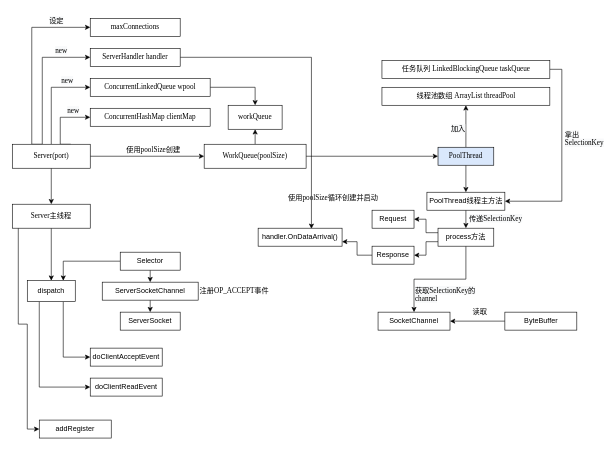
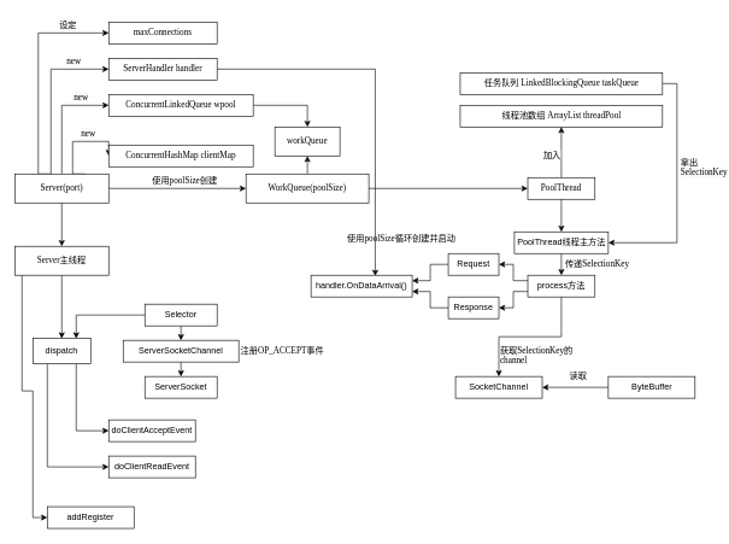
  <mxCell id="0" />
  <mxCell id="1" parent="0" />
  <mxCell id="2" style="edgeStyle=orthogonalEdgeStyle;rounded=0;orthogonalLoop=1;jettySize=auto;html=1;exitX=1;exitY=0.5;exitDx=0;exitDy=0;entryX=0;entryY=0.5;entryDx=0;entryDy=0;" edge="1" parent="1" source="8" target="14"><mxGeometry relative="1" as="geometry" /></mxCell>
  <mxCell id="3" style="edgeStyle=orthogonalEdgeStyle;rounded=0;orthogonalLoop=1;jettySize=auto;html=1;exitX=0.75;exitY=0;exitDx=0;exitDy=0;entryX=0;entryY=0.5;entryDx=0;entryDy=0;" edge="1" parent="1" source="8" target="20"><mxGeometry relative="1" as="geometry"><Array as="points"><mxPoint x="100" y="240" /><mxPoint x="100" y="195" /></Array></mxGeometry></mxCell>
  <mxCell id="4" style="edgeStyle=orthogonalEdgeStyle;rounded=0;orthogonalLoop=1;jettySize=auto;html=1;exitX=0.5;exitY=0;exitDx=0;exitDy=0;entryX=0;entryY=0.5;entryDx=0;entryDy=0;" edge="1" parent="1" source="8" target="19"><mxGeometry relative="1" as="geometry" /></mxCell>
  <mxCell id="5" style="edgeStyle=orthogonalEdgeStyle;rounded=0;orthogonalLoop=1;jettySize=auto;html=1;exitX=0.25;exitY=0;exitDx=0;exitDy=0;entryX=0;entryY=0.5;entryDx=0;entryDy=0;" edge="1" parent="1" source="8" target="17"><mxGeometry relative="1" as="geometry"><Array as="points"><mxPoint x="70" y="240" /><mxPoint x="70" y="95" /></Array></mxGeometry></mxCell>
  <mxCell id="6" style="edgeStyle=orthogonalEdgeStyle;rounded=0;orthogonalLoop=1;jettySize=auto;html=1;exitX=0.5;exitY=1;exitDx=0;exitDy=0;entryX=0.5;entryY=0;entryDx=0;entryDy=0;" edge="1" parent="1" source="8" target="11"><mxGeometry relative="1" as="geometry" /></mxCell>
  <mxCell id="7" style="edgeStyle=orthogonalEdgeStyle;rounded=0;orthogonalLoop=1;jettySize=auto;html=1;exitX=0.25;exitY=0;exitDx=0;exitDy=0;entryX=0;entryY=0.5;entryDx=0;entryDy=0;" edge="1" parent="1" source="8" target="29"><mxGeometry relative="1" as="geometry" /></mxCell>
  <mxCell id="8" value="Server(port)" style="rounded=0;whiteSpace=wrap;html=1;fontFamily=Microsoft Yahei Mono;" vertex="1" parent="1"><mxGeometry x="20" y="240" width="130" height="40" as="geometry" /></mxCell>
  <mxCell id="9" style="edgeStyle=orthogonalEdgeStyle;rounded=0;orthogonalLoop=1;jettySize=auto;html=1;exitX=0.5;exitY=1;exitDx=0;exitDy=0;entryX=0.5;entryY=0;entryDx=0;entryDy=0;" edge="1" parent="1" source="11" target="62"><mxGeometry relative="1" as="geometry" /></mxCell>
  <mxCell id="10" style="edgeStyle=orthogonalEdgeStyle;rounded=0;orthogonalLoop=1;jettySize=auto;html=1;entryX=0;entryY=0.5;entryDx=0;entryDy=0;" edge="1" parent="1" source="11" target="65"><mxGeometry relative="1" as="geometry"><Array as="points"><mxPoint x="30" y="540" /><mxPoint x="45" y="540" /><mxPoint x="45" y="715" /></Array></mxGeometry></mxCell>
  <mxCell id="11" value="Server主线程" style="rounded=0;whiteSpace=wrap;html=1;fontFamily=Microsoft Yahei Mono;" vertex="1" parent="1"><mxGeometry x="20" y="340" width="130" height="40" as="geometry" /></mxCell>
  <mxCell id="12" style="edgeStyle=orthogonalEdgeStyle;rounded=0;orthogonalLoop=1;jettySize=auto;html=1;exitX=1;exitY=0.5;exitDx=0;exitDy=0;entryX=0;entryY=0.5;entryDx=0;entryDy=0;" edge="1" parent="1" source="14" target="26"><mxGeometry relative="1" as="geometry" /></mxCell>
  <mxCell id="13" style="edgeStyle=orthogonalEdgeStyle;rounded=0;orthogonalLoop=1;jettySize=auto;html=1;exitX=0.5;exitY=0;exitDx=0;exitDy=0;entryX=0.5;entryY=1;entryDx=0;entryDy=0;" edge="1" parent="1" source="14" target="34"><mxGeometry relative="1" as="geometry" /></mxCell>
  <mxCell id="14" value="WorkQueue(poolSize)" style="rounded=0;whiteSpace=wrap;html=1;fontFamily=Microsoft Yahei Mono;" vertex="1" parent="1"><mxGeometry x="340" y="240" width="170" height="40" as="geometry" /></mxCell>
  <mxCell id="15" value="&lt;span style=&quot;font-family: &amp;#34;microsoft yahei mono&amp;#34;&quot;&gt;使用poolSize创建&lt;/span&gt;" style="text;html=1;align=center;verticalAlign=middle;resizable=0;points=[];autosize=1;" vertex="1" parent="1"><mxGeometry x="195" y="240" width="120" height="20" as="geometry" /></mxCell>
  <mxCell id="16" style="edgeStyle=orthogonalEdgeStyle;rounded=0;orthogonalLoop=1;jettySize=auto;html=1;exitX=1;exitY=0.5;exitDx=0;exitDy=0;entryX=0.635;entryY=0.033;entryDx=0;entryDy=0;entryPerimeter=0;" edge="1" parent="1" source="17" target="48"><mxGeometry relative="1" as="geometry" /></mxCell>
  <mxCell id="17" value="&lt;font face=&quot;Microsoft Yahei Mono&quot;&gt;ServerHandler handler&lt;/font&gt;" style="rounded=0;whiteSpace=wrap;html=1;" vertex="1" parent="1"><mxGeometry x="150" y="80" width="150" height="30" as="geometry" /></mxCell>
  <mxCell id="18" style="edgeStyle=orthogonalEdgeStyle;rounded=0;orthogonalLoop=1;jettySize=auto;html=1;exitX=1;exitY=0.5;exitDx=0;exitDy=0;" edge="1" parent="1" source="19" target="34"><mxGeometry relative="1" as="geometry" /></mxCell>
  <mxCell id="19" value="&lt;font face=&quot;Microsoft Yahei Mono&quot;&gt;ConcurrentLinkedQueue wpool&lt;/font&gt;" style="rounded=0;whiteSpace=wrap;html=1;" vertex="1" parent="1"><mxGeometry x="150" y="130" width="200" height="30" as="geometry" /></mxCell>
- <mxCell id="20" value="&lt;font face=&quot;Microsoft Yahei Mono&quot;&gt;ConcurrentHashMap clientMap&lt;/font&gt;" style="rounded=0;whiteSpace=wrap;html=1;" vertex="1" parent="1"><mxGeometry x="150" y="180" width="200" height="30" as="geometry" /></mxCell>
+ <mxCell id="20" value="&lt;font face=&quot;Microsoft Yahei Mono&quot;&gt;ConcurrentHashMap clientMap&lt;/font&gt;" style="rounded=0;whiteSpace=wrap;html=1;" vertex="1" parent="1"><mxGeometry x="150" y="200" width="200" height="30" as="geometry" /></mxCell>
  <mxCell id="21" style="edgeStyle=orthogonalEdgeStyle;rounded=0;orthogonalLoop=1;jettySize=auto;html=1;exitX=1;exitY=0.5;exitDx=0;exitDy=0;entryX=1;entryY=0.5;entryDx=0;entryDy=0;" edge="1" parent="1" source="22" target="36"><mxGeometry relative="1" as="geometry" /></mxCell>
  <mxCell id="22" value="&lt;font face=&quot;Microsoft Yahei Mono&quot;&gt;任务队列 LinkedBlockingQueue taskQueue&lt;/font&gt;" style="rounded=0;whiteSpace=wrap;html=1;" vertex="1" parent="1"><mxGeometry x="636.5" y="100" width="280" height="30" as="geometry" /></mxCell>
  <mxCell id="23" value="&lt;font face=&quot;Microsoft Yahei Mono&quot;&gt;线程池数组 ArrayList threadPool&lt;/font&gt;" style="rounded=0;whiteSpace=wrap;html=1;" vertex="1" parent="1"><mxGeometry x="636.5" y="145" width="280" height="30" as="geometry" /></mxCell>
  <mxCell id="24" style="edgeStyle=orthogonalEdgeStyle;rounded=0;orthogonalLoop=1;jettySize=auto;html=1;exitX=0.5;exitY=1;exitDx=0;exitDy=0;entryX=0.5;entryY=0;entryDx=0;entryDy=0;" edge="1" parent="1" source="26" target="36"><mxGeometry relative="1" as="geometry" /></mxCell>
  <mxCell id="25" style="edgeStyle=orthogonalEdgeStyle;rounded=0;orthogonalLoop=1;jettySize=auto;html=1;exitX=0.5;exitY=0;exitDx=0;exitDy=0;entryX=0.5;entryY=1;entryDx=0;entryDy=0;" edge="1" parent="1" source="26" target="23"><mxGeometry relative="1" as="geometry" /></mxCell>
- <mxCell id="26" value="&lt;font face=&quot;Microsoft Yahei Mono&quot;&gt;PoolThread&lt;/font&gt;" style="rounded=0;whiteSpace=wrap;html=1;fillColor=#dae8fc;" vertex="1" parent="1"><mxGeometry x="730" y="245" width="93" height="30" as="geometry" /></mxCell>
+ <mxCell id="26" value="&lt;font face=&quot;Microsoft Yahei Mono&quot;&gt;PoolThread&lt;/font&gt;" style="rounded=0;whiteSpace=wrap;html=1;" vertex="1" parent="1"><mxGeometry x="730" y="245" width="93" height="30" as="geometry" /></mxCell>
  <mxCell id="27" value="&lt;span style=&quot;color: rgb(0 , 0 , 0) ; font-family: &amp;#34;microsoft yahei mono&amp;#34; ; font-size: 12px ; font-style: normal ; font-weight: 400 ; letter-spacing: normal ; text-align: center ; text-indent: 0px ; text-transform: none ; word-spacing: 0px ; background-color: rgb(248 , 249 , 250) ; display: inline ; float: none&quot;&gt;加入&lt;/span&gt;" style="text;whiteSpace=wrap;html=1;" vertex="1" parent="1"><mxGeometry x="750" y="200" width="30" height="20" as="geometry" /></mxCell>
  <mxCell id="28" value="&lt;span style=&quot;font-family: &amp;#34;microsoft yahei mono&amp;#34;&quot;&gt;使用poolSize循环创建并启动&lt;/span&gt;" style="text;html=1;align=center;verticalAlign=middle;resizable=0;points=[];autosize=1;" vertex="1" parent="1"><mxGeometry x="465" y="320" width="180" height="20" as="geometry" /></mxCell>
  <mxCell id="29" value="&lt;font face=&quot;Microsoft Yahei Mono&quot;&gt;maxConnections&lt;/font&gt;" style="rounded=0;whiteSpace=wrap;html=1;" vertex="1" parent="1"><mxGeometry x="150" y="30" width="150" height="30" as="geometry" /></mxCell>
  <mxCell id="30" value="&lt;span style=&quot;color: rgb(0, 0, 0); font-family: &amp;quot;microsoft yahei mono&amp;quot;; font-size: 12px; font-style: normal; font-weight: 400; letter-spacing: normal; text-align: center; text-indent: 0px; text-transform: none; word-spacing: 0px; background-color: rgb(248, 249, 250); display: inline; float: none;&quot;&gt;设定&lt;/span&gt;" style="text;whiteSpace=wrap;html=1;" vertex="1" parent="1"><mxGeometry x="80" y="20" width="30" height="20" as="geometry" /></mxCell>
  <mxCell id="31" value="&lt;span style=&quot;color: rgb(0 , 0 , 0) ; font-family: &amp;#34;microsoft yahei mono&amp;#34; ; font-size: 12px ; font-style: normal ; font-weight: 400 ; letter-spacing: normal ; text-align: center ; text-indent: 0px ; text-transform: none ; word-spacing: 0px ; background-color: rgb(248 , 249 , 250) ; display: inline ; float: none&quot;&gt;new&lt;/span&gt;" style="text;whiteSpace=wrap;html=1;" vertex="1" parent="1"><mxGeometry x="90" y="70" width="30" height="20" as="geometry" /></mxCell>
  <mxCell id="32" value="&lt;span style=&quot;color: rgb(0 , 0 , 0) ; font-family: &amp;#34;microsoft yahei mono&amp;#34; ; font-size: 12px ; font-style: normal ; font-weight: 400 ; letter-spacing: normal ; text-align: center ; text-indent: 0px ; text-transform: none ; word-spacing: 0px ; background-color: rgb(248 , 249 , 250) ; display: inline ; float: none&quot;&gt;new&lt;/span&gt;" style="text;whiteSpace=wrap;html=1;" vertex="1" parent="1"><mxGeometry x="100" y="120" width="30" height="20" as="geometry" /></mxCell>
  <mxCell id="33" value="&lt;span style=&quot;color: rgb(0 , 0 , 0) ; font-family: &amp;#34;microsoft yahei mono&amp;#34; ; font-size: 12px ; font-style: normal ; font-weight: 400 ; letter-spacing: normal ; text-align: center ; text-indent: 0px ; text-transform: none ; word-spacing: 0px ; background-color: rgb(248 , 249 , 250) ; display: inline ; float: none&quot;&gt;new&lt;/span&gt;" style="text;whiteSpace=wrap;html=1;" vertex="1" parent="1"><mxGeometry x="110" y="170" width="30" height="20" as="geometry" /></mxCell>
  <mxCell id="34" value="workQueue" style="rounded=0;whiteSpace=wrap;html=1;fontFamily=Microsoft Yahei Mono;" vertex="1" parent="1"><mxGeometry x="380" y="175" width="90" height="40" as="geometry" /></mxCell>
  <mxCell id="35" style="edgeStyle=orthogonalEdgeStyle;rounded=0;orthogonalLoop=1;jettySize=auto;html=1;exitX=0.5;exitY=1;exitDx=0;exitDy=0;entryX=0.5;entryY=0;entryDx=0;entryDy=0;" edge="1" parent="1" source="36" target="41"><mxGeometry relative="1" as="geometry" /></mxCell>
  <mxCell id="36" value="PoolThread线程主方法" style="rounded=0;whiteSpace=wrap;html=1;" vertex="1" parent="1"><mxGeometry x="711.5" y="320" width="130" height="30" as="geometry" /></mxCell>
  <mxCell id="37" value="&lt;span style=&quot;color: rgb(0 , 0 , 0) ; font-family: &amp;#34;microsoft yahei mono&amp;#34; ; font-size: 12px ; font-style: normal ; font-weight: 400 ; letter-spacing: normal ; text-align: center ; text-indent: 0px ; text-transform: none ; word-spacing: 0px ; background-color: rgb(248 , 249 , 250) ; display: inline ; float: none&quot;&gt;拿出SelectionKey&lt;/span&gt;" style="text;whiteSpace=wrap;html=1;" vertex="1" parent="1"><mxGeometry x="940" y="210" width="30" height="20" as="geometry" /></mxCell>
  <mxCell id="38" style="edgeStyle=orthogonalEdgeStyle;rounded=0;orthogonalLoop=1;jettySize=auto;html=1;exitX=0.5;exitY=1;exitDx=0;exitDy=0;entryX=0.5;entryY=0;entryDx=0;entryDy=0;" edge="1" parent="1" source="41" target="43"><mxGeometry relative="1" as="geometry" /></mxCell>
  <mxCell id="39" style="edgeStyle=orthogonalEdgeStyle;rounded=0;orthogonalLoop=1;jettySize=auto;html=1;exitX=0;exitY=0.25;exitDx=0;exitDy=0;entryX=1;entryY=0.5;entryDx=0;entryDy=0;" edge="1" parent="1" source="41" target="50"><mxGeometry relative="1" as="geometry" /></mxCell>
  <mxCell id="40" style="edgeStyle=orthogonalEdgeStyle;rounded=0;orthogonalLoop=1;jettySize=auto;html=1;exitX=0;exitY=0.75;exitDx=0;exitDy=0;entryX=1;entryY=0.5;entryDx=0;entryDy=0;" edge="1" parent="1" source="41" target="52"><mxGeometry relative="1" as="geometry" /></mxCell>
  <mxCell id="41" value="process方法" style="rounded=0;whiteSpace=wrap;html=1;" vertex="1" parent="1"><mxGeometry x="730" y="380" width="93" height="30" as="geometry" /></mxCell>
  <mxCell id="42" value="&lt;span style=&quot;color: rgb(0 , 0 , 0) ; font-family: &amp;#34;microsoft yahei mono&amp;#34; ; font-size: 12px ; font-style: normal ; font-weight: 400 ; letter-spacing: normal ; text-align: center ; text-indent: 0px ; text-transform: none ; word-spacing: 0px ; background-color: rgb(248 , 249 , 250) ; display: inline ; float: none&quot;&gt;传递SelectionKey&lt;/span&gt;" style="text;whiteSpace=wrap;html=1;" vertex="1" parent="1"><mxGeometry x="780" y="350" width="120" height="20" as="geometry" /></mxCell>
  <mxCell id="43" value="SocketChannel" style="rounded=0;whiteSpace=wrap;html=1;" vertex="1" parent="1"><mxGeometry x="630" y="520" width="120" height="30" as="geometry" /></mxCell>
  <mxCell id="44" style="edgeStyle=orthogonalEdgeStyle;rounded=0;orthogonalLoop=1;jettySize=auto;html=1;exitX=0;exitY=0.5;exitDx=0;exitDy=0;entryX=1;entryY=0.5;entryDx=0;entryDy=0;" edge="1" parent="1" source="45" target="43"><mxGeometry relative="1" as="geometry" /></mxCell>
  <mxCell id="45" value="ByteBuffer" style="rounded=0;whiteSpace=wrap;html=1;" vertex="1" parent="1"><mxGeometry x="841.5" y="520" width="120" height="30" as="geometry" /></mxCell>
  <mxCell id="46" value="读取" style="text;html=1;strokeColor=none;fillColor=none;align=center;verticalAlign=middle;whiteSpace=wrap;rounded=0;" vertex="1" parent="1"><mxGeometry x="780" y="510" width="40" height="20" as="geometry" /></mxCell>
  <mxCell id="47" value="&lt;span style=&quot;color: rgb(0 , 0 , 0) ; font-family: &amp;#34;microsoft yahei mono&amp;#34; ; font-size: 12px ; font-style: normal ; font-weight: 400 ; letter-spacing: normal ; text-align: center ; text-indent: 0px ; text-transform: none ; word-spacing: 0px ; background-color: rgb(248 , 249 , 250) ; display: inline ; float: none&quot;&gt;获取SelectionKey的channel&lt;/span&gt;" style="text;whiteSpace=wrap;html=1;" vertex="1" parent="1"><mxGeometry x="690" y="470" width="120" height="40" as="geometry" /></mxCell>
  <mxCell id="48" value="handler.OnDataArrival()" style="rounded=0;whiteSpace=wrap;html=1;" vertex="1" parent="1"><mxGeometry x="430" y="380" width="140" height="30" as="geometry" /></mxCell>
+ <mxCell id="49" style="edgeStyle=orthogonalEdgeStyle;rounded=0;orthogonalLoop=1;jettySize=auto;html=1;exitX=0;exitY=0.5;exitDx=0;exitDy=0;entryX=1;entryY=0.25;entryDx=0;entryDy=0;" edge="1" parent="1" source="50" target="48"><mxGeometry relative="1" as="geometry" /></mxCell>
  <mxCell id="50" value="Request" style="rounded=0;whiteSpace=wrap;html=1;" vertex="1" parent="1"><mxGeometry x="620" y="350" width="70" height="30" as="geometry" /></mxCell>
  <mxCell id="51" style="edgeStyle=orthogonalEdgeStyle;rounded=0;orthogonalLoop=1;jettySize=auto;html=1;exitX=0;exitY=0.5;exitDx=0;exitDy=0;entryX=1;entryY=0.75;entryDx=0;entryDy=0;" edge="1" parent="1" source="52" target="48"><mxGeometry relative="1" as="geometry" /></mxCell>
  <mxCell id="52" value="Response" style="rounded=0;whiteSpace=wrap;html=1;" vertex="1" parent="1"><mxGeometry x="620" y="410" width="70" height="30" as="geometry" /></mxCell>
  <mxCell id="53" style="edgeStyle=orthogonalEdgeStyle;rounded=0;orthogonalLoop=1;jettySize=auto;html=1;exitX=0.5;exitY=1;exitDx=0;exitDy=0;entryX=0.5;entryY=0;entryDx=0;entryDy=0;" edge="1" parent="1" source="55" target="57"><mxGeometry relative="1" as="geometry" /></mxCell>
  <mxCell id="54" style="edgeStyle=orthogonalEdgeStyle;rounded=0;orthogonalLoop=1;jettySize=auto;html=1;exitX=0;exitY=0.5;exitDx=0;exitDy=0;entryX=0.75;entryY=0;entryDx=0;entryDy=0;" edge="1" parent="1" source="55" target="62"><mxGeometry relative="1" as="geometry" /></mxCell>
  <mxCell id="55" value="Selector" style="rounded=0;whiteSpace=wrap;html=1;" vertex="1" parent="1"><mxGeometry x="200" y="420" width="100" height="30" as="geometry" /></mxCell>
  <mxCell id="56" style="edgeStyle=orthogonalEdgeStyle;rounded=0;orthogonalLoop=1;jettySize=auto;html=1;exitX=0.5;exitY=1;exitDx=0;exitDy=0;entryX=0.5;entryY=0;entryDx=0;entryDy=0;" edge="1" parent="1" source="57" target="58"><mxGeometry relative="1" as="geometry" /></mxCell>
  <mxCell id="57" value="ServerSocketChannel" style="rounded=0;whiteSpace=wrap;html=1;" vertex="1" parent="1"><mxGeometry x="170" y="470" width="160" height="30" as="geometry" /></mxCell>
  <mxCell id="58" value="ServerSocket" style="rounded=0;whiteSpace=wrap;html=1;" vertex="1" parent="1"><mxGeometry x="200" y="520" width="100" height="30" as="geometry" /></mxCell>
  <mxCell id="59" value="&lt;font face=&quot;microsoft yahei mono&quot;&gt;注册OP_ACCEPT事件&lt;/font&gt;" style="text;html=1;align=center;verticalAlign=middle;resizable=0;points=[];autosize=1;" vertex="1" parent="1"><mxGeometry x="330" y="475" width="120" height="20" as="geometry" /></mxCell>
  <mxCell id="60" style="edgeStyle=orthogonalEdgeStyle;rounded=0;orthogonalLoop=1;jettySize=auto;html=1;exitX=0.75;exitY=1;exitDx=0;exitDy=0;entryX=0;entryY=0.5;entryDx=0;entryDy=0;" edge="1" parent="1" source="62" target="64"><mxGeometry relative="1" as="geometry" /></mxCell>
  <mxCell id="61" style="edgeStyle=orthogonalEdgeStyle;rounded=0;orthogonalLoop=1;jettySize=auto;html=1;exitX=0.25;exitY=1;exitDx=0;exitDy=0;entryX=0;entryY=0.5;entryDx=0;entryDy=0;" edge="1" parent="1" source="62" target="63"><mxGeometry relative="1" as="geometry" /></mxCell>
  <mxCell id="62" value="dispatch" style="rounded=0;whiteSpace=wrap;html=1;" vertex="1" parent="1"><mxGeometry x="45" y="467.5" width="80" height="35" as="geometry" /></mxCell>
  <mxCell id="63" value="&lt;span&gt;doClientReadEvent&lt;/span&gt;" style="rounded=0;whiteSpace=wrap;html=1;" vertex="1" parent="1"><mxGeometry x="150" y="630" width="120" height="30" as="geometry" /></mxCell>
  <mxCell id="64" value="doClientAcceptEvent" style="rounded=0;whiteSpace=wrap;html=1;" vertex="1" parent="1"><mxGeometry x="150" y="580" width="120" height="30" as="geometry" /></mxCell>
  <mxCell id="65" value="addRegister" style="rounded=0;whiteSpace=wrap;html=1;" vertex="1" parent="1"><mxGeometry x="65" y="700" width="120" height="30" as="geometry" /></mxCell>
  <mxCell id="66" style="edgeStyle=orthogonalEdgeStyle;rounded=0;orthogonalLoop=1;jettySize=auto;html=1;exitX=0.5;exitY=1;exitDx=0;exitDy=0;" edge="1" parent="1" source="65" target="65"><mxGeometry relative="1" as="geometry" /></mxCell>
